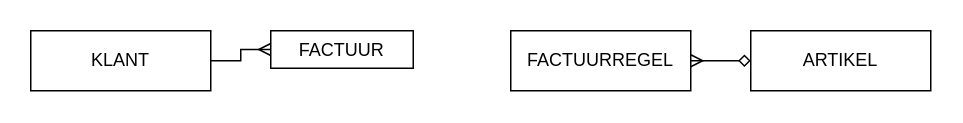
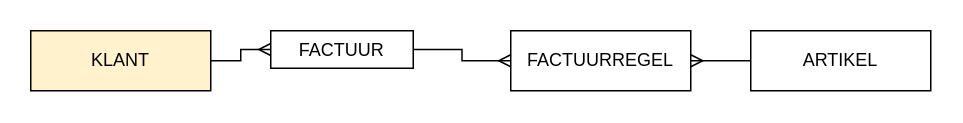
  <mxCell id="0" />
  <mxCell id="1" parent="0" />
  <mxCell id="2" value="" style="edgeStyle=orthogonalEdgeStyle;rounded=0;orthogonalLoop=1;jettySize=auto;html=1;endArrow=ERmany;endFill=0;" parent="1" source="3" target="5" edge="1"><mxGeometry relative="1" as="geometry" /></mxCell>
- <mxCell id="3" value="KLANT" style="rounded=0;whiteSpace=wrap;html=1;" parent="1" vertex="1"><mxGeometry x="20" y="20" width="120" height="40" as="geometry" /></mxCell>
+ <mxCell id="3" value="KLANT" style="rounded=0;whiteSpace=wrap;html=1;fillColor=#fff2cc;" parent="1" vertex="1"><mxGeometry x="20" y="20" width="120" height="40" as="geometry" /></mxCell>
+ <mxCell id="4" value="" style="edgeStyle=orthogonalEdgeStyle;rounded=0;orthogonalLoop=1;jettySize=auto;html=1;endArrow=ERmany;endFill=0;" parent="1" source="5" target="7" edge="1"><mxGeometry relative="1" as="geometry" /></mxCell>
  <mxCell id="5" value="FACTUUR" style="rounded=0;whiteSpace=wrap;html=1;" parent="1" vertex="1"><mxGeometry x="180" y="20" width="95" height="25" as="geometry" /></mxCell>
- <mxCell id="6" value="" style="edgeStyle=orthogonalEdgeStyle;rounded=0;orthogonalLoop=1;jettySize=auto;html=1;startArrow=ERmany;startFill=0;endArrow=diamond;endFill=0;" parent="1" source="7" target="8" edge="1"><mxGeometry relative="1" as="geometry" /></mxCell>
+ <mxCell id="6" value="" style="edgeStyle=orthogonalEdgeStyle;rounded=0;orthogonalLoop=1;jettySize=auto;html=1;startArrow=ERmany;startFill=0;endArrow=none;endFill=0;" parent="1" source="7" target="8" edge="1"><mxGeometry relative="1" as="geometry" /></mxCell>
  <mxCell id="7" value="FACTUURREGEL" style="rounded=0;whiteSpace=wrap;html=1;" parent="1" vertex="1"><mxGeometry x="340" y="20" width="120" height="40" as="geometry" /></mxCell>
  <mxCell id="8" value="ARTIKEL" style="rounded=0;whiteSpace=wrap;html=1;" parent="1" vertex="1"><mxGeometry x="500" y="20" width="120" height="40" as="geometry" /></mxCell>
